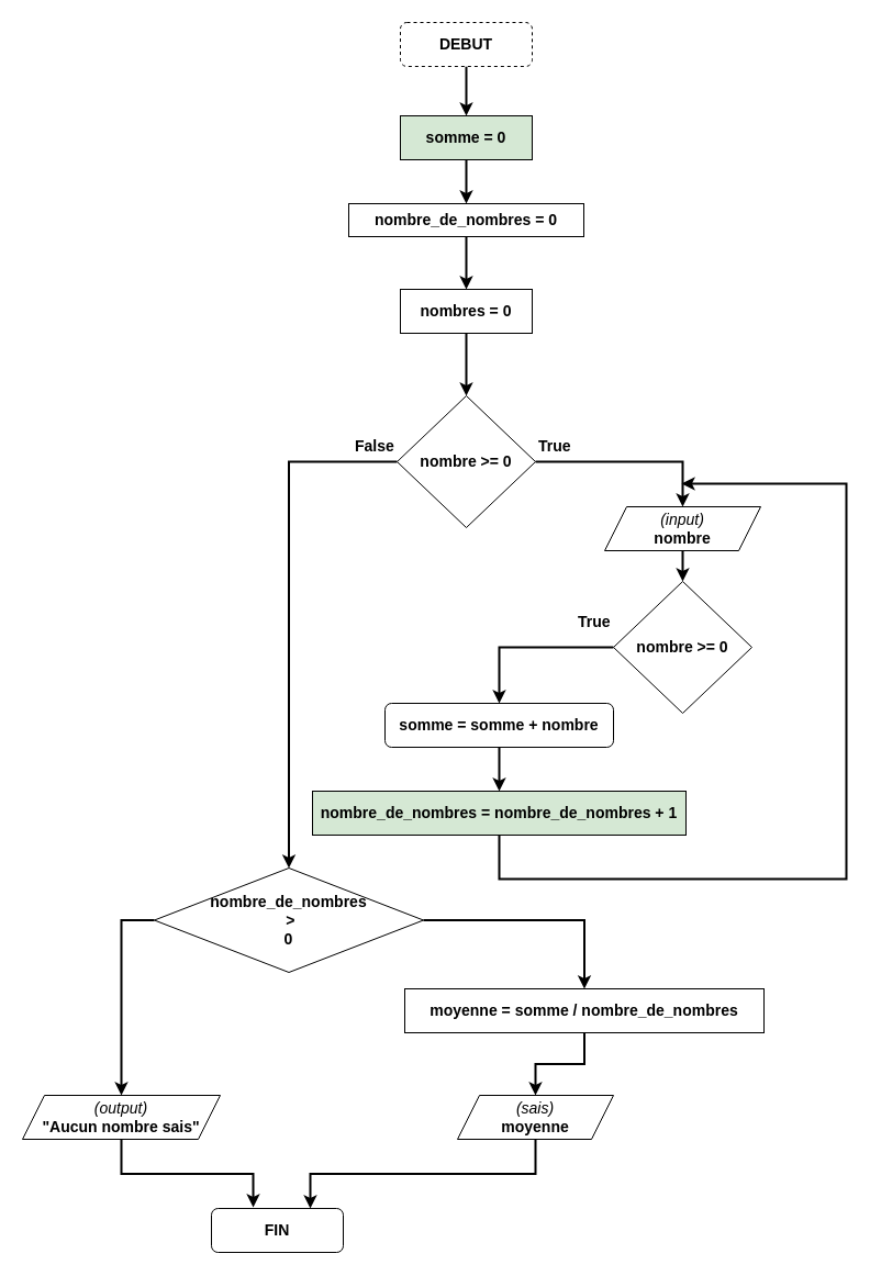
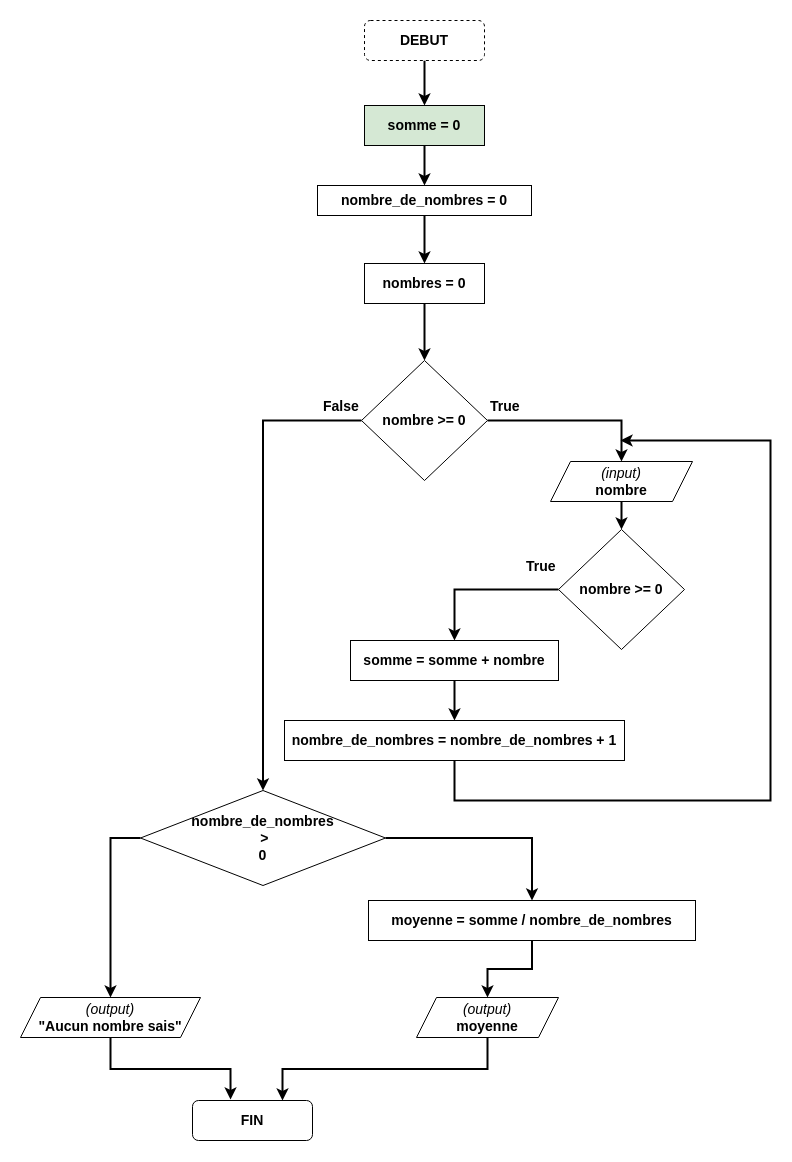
  <mxCell id="0" />
  <mxCell id="1" parent="0" />
  <mxCell id="2" style="edgeStyle=orthogonalEdgeStyle;rounded=0;orthogonalLoop=1;jettySize=auto;html=1;exitX=0.5;exitY=1;exitDx=0;exitDy=0;entryX=0.5;entryY=0;entryDx=0;entryDy=0;strokeWidth=2;" edge="1" parent="1" source="3" target="17"><mxGeometry relative="1" as="geometry" /></mxCell>
  <mxCell id="3" value="&lt;font style=&quot;font-size: 14px;&quot;&gt;&lt;b&gt;DEBUT&lt;/b&gt;&lt;/font&gt;" style="rounded=1;whiteSpace=wrap;html=1;dashed=1;" vertex="1" parent="1"><mxGeometry x="364" y="20" width="120" height="40" as="geometry" /></mxCell>
  <mxCell id="4" value="&lt;font style=&quot;font-size: 14px;&quot;&gt;&lt;b&gt;FIN&lt;/b&gt;&lt;/font&gt;" style="rounded=1;whiteSpace=wrap;html=1;" vertex="1" parent="1"><mxGeometry x="192" y="1100" width="120" height="40" as="geometry" /></mxCell>
  <mxCell id="5" style="edgeStyle=orthogonalEdgeStyle;rounded=0;orthogonalLoop=1;jettySize=auto;html=1;exitX=0.5;exitY=1;exitDx=0;exitDy=0;entryX=0.5;entryY=0;entryDx=0;entryDy=0;strokeWidth=2;fontSize=14;" edge="1" parent="1" source="6" target="8"><mxGeometry relative="1" as="geometry" /></mxCell>
  <mxCell id="6" value="&lt;b&gt;nombre_de_nombres = 0&lt;/b&gt;" style="rounded=0;whiteSpace=wrap;html=1;fontSize=14;" vertex="1" parent="1"><mxGeometry x="317" y="185" width="214" height="30" as="geometry" /></mxCell>
  <mxCell id="7" style="edgeStyle=orthogonalEdgeStyle;rounded=0;orthogonalLoop=1;jettySize=auto;html=1;exitX=0.5;exitY=1;exitDx=0;exitDy=0;entryX=0.5;entryY=0;entryDx=0;entryDy=0;strokeWidth=2;fontSize=14;" edge="1" parent="1" source="8" target="11"><mxGeometry relative="1" as="geometry" /></mxCell>
  <mxCell id="8" value="&lt;b&gt;nombres = 0&lt;/b&gt;" style="rounded=0;whiteSpace=wrap;html=1;fontSize=14;" vertex="1" parent="1"><mxGeometry x="364" y="263" width="120" height="40" as="geometry" /></mxCell>
  <mxCell id="9" style="edgeStyle=orthogonalEdgeStyle;rounded=0;orthogonalLoop=1;jettySize=auto;html=1;exitX=1;exitY=0.5;exitDx=0;exitDy=0;entryX=0.5;entryY=0;entryDx=0;entryDy=0;strokeWidth=2;" edge="1" parent="1" source="11" target="19"><mxGeometry relative="1" as="geometry" /></mxCell>
  <mxCell id="10" style="edgeStyle=orthogonalEdgeStyle;rounded=0;orthogonalLoop=1;jettySize=auto;html=1;exitX=0;exitY=0.5;exitDx=0;exitDy=0;entryX=0.5;entryY=0;entryDx=0;entryDy=0;strokeWidth=2;" edge="1" parent="1" source="11" target="29"><mxGeometry relative="1" as="geometry" /></mxCell>
  <mxCell id="11" value="&lt;b&gt;nombre &amp;gt;= 0&lt;/b&gt;" style="rhombus;whiteSpace=wrap;html=1;fontSize=14;" vertex="1" parent="1"><mxGeometry x="361" y="360" width="126" height="120" as="geometry" /></mxCell>
  <mxCell id="12" style="edgeStyle=orthogonalEdgeStyle;rounded=0;orthogonalLoop=1;jettySize=auto;html=1;exitX=0.5;exitY=1;exitDx=0;exitDy=0;entryX=0.75;entryY=0;entryDx=0;entryDy=0;strokeWidth=2;" edge="1" parent="1" source="13" target="4"><mxGeometry relative="1" as="geometry" /></mxCell>
- <mxCell id="13" value="&lt;i&gt;(sais)&lt;/i&gt;&lt;br&gt;&lt;b&gt;moyenne&lt;/b&gt;" style="shape=parallelogram;perimeter=parallelogramPerimeter;whiteSpace=wrap;html=1;fixedSize=1;fontSize=14;" vertex="1" parent="1"><mxGeometry x="416" y="997" width="142" height="40" as="geometry" /></mxCell>
+ <mxCell id="13" value="&lt;i&gt;(output)&lt;/i&gt;&lt;br&gt;&lt;b&gt;moyenne&lt;/b&gt;" style="shape=parallelogram;perimeter=parallelogramPerimeter;whiteSpace=wrap;html=1;fixedSize=1;fontSize=14;" vertex="1" parent="1"><mxGeometry x="416" y="997" width="142" height="40" as="geometry" /></mxCell>
  <mxCell id="14" value="True" style="text;strokeColor=none;fillColor=none;align=left;verticalAlign=middle;spacingLeft=4;spacingRight=4;overflow=hidden;points=[[0,0.5],[1,0.5]];portConstraint=eastwest;rotatable=0;fontSize=14;fontStyle=1" vertex="1" parent="1"><mxGeometry x="484" y="390" width="80" height="30" as="geometry" /></mxCell>
  <mxCell id="15" value="False" style="text;strokeColor=none;fillColor=none;align=left;verticalAlign=middle;spacingLeft=4;spacingRight=4;overflow=hidden;points=[[0,0.5],[1,0.5]];portConstraint=eastwest;rotatable=0;fontSize=14;fontStyle=1" vertex="1" parent="1"><mxGeometry x="317" y="390" width="80" height="30" as="geometry" /></mxCell>
  <mxCell id="16" style="edgeStyle=orthogonalEdgeStyle;rounded=0;orthogonalLoop=1;jettySize=auto;html=1;exitX=0.5;exitY=1;exitDx=0;exitDy=0;strokeWidth=2;fontSize=14;" edge="1" parent="1" source="17" target="6"><mxGeometry relative="1" as="geometry" /></mxCell>
  <mxCell id="17" value="&lt;b&gt;&lt;font style=&quot;font-size: 14px;&quot;&gt;somme = 0&lt;/font&gt;&lt;/b&gt;" style="rounded=0;whiteSpace=wrap;html=1;fillColor=#d5e8d4;" vertex="1" parent="1"><mxGeometry x="364" y="105" width="120" height="40" as="geometry" /></mxCell>
  <mxCell id="18" style="edgeStyle=orthogonalEdgeStyle;rounded=0;orthogonalLoop=1;jettySize=auto;html=1;exitX=0.5;exitY=1;exitDx=0;exitDy=0;strokeWidth=2;" edge="1" parent="1" source="19" target="21"><mxGeometry relative="1" as="geometry" /></mxCell>
  <mxCell id="19" value="&lt;i&gt;(input)&lt;/i&gt;&lt;br&gt;&lt;b&gt;nombre&lt;/b&gt;" style="shape=parallelogram;perimeter=parallelogramPerimeter;whiteSpace=wrap;html=1;fixedSize=1;fontSize=14;" vertex="1" parent="1"><mxGeometry x="550" y="461" width="142" height="40" as="geometry" /></mxCell>
  <mxCell id="20" style="edgeStyle=orthogonalEdgeStyle;rounded=0;orthogonalLoop=1;jettySize=auto;html=1;exitX=0;exitY=0.5;exitDx=0;exitDy=0;entryX=0.5;entryY=0;entryDx=0;entryDy=0;strokeWidth=2;" edge="1" parent="1" source="21" target="23"><mxGeometry relative="1" as="geometry" /></mxCell>
  <mxCell id="21" value="&lt;b&gt;nombre &amp;gt;= 0&lt;/b&gt;" style="rhombus;whiteSpace=wrap;html=1;fontSize=14;" vertex="1" parent="1"><mxGeometry x="558" y="529" width="126" height="120" as="geometry" /></mxCell>
  <mxCell id="22" style="edgeStyle=orthogonalEdgeStyle;rounded=0;orthogonalLoop=1;jettySize=auto;html=1;exitX=0.5;exitY=1;exitDx=0;exitDy=0;entryX=0.5;entryY=0;entryDx=0;entryDy=0;strokeWidth=2;" edge="1" parent="1" source="23" target="24"><mxGeometry relative="1" as="geometry" /></mxCell>
- <mxCell id="23" value="&lt;b&gt;somme = somme + nombre&lt;/b&gt;" style="whiteSpace=wrap;html=1;fontSize=14;rounded=1;" vertex="1" parent="1"><mxGeometry x="350" y="640" width="208" height="40" as="geometry" /></mxCell>
- <mxCell id="24" value="&lt;b&gt;nombre_de_nombres = nombre_de_nombres + 1&lt;/b&gt;" style="rounded=0;whiteSpace=wrap;html=1;fontSize=14;fillColor=#d5e8d4;" vertex="1" parent="1"><mxGeometry x="284" y="720" width="340" height="40" as="geometry" /></mxCell>
+ <mxCell id="23" value="&lt;b&gt;somme = somme + nombre&lt;/b&gt;" style="rounded=0;whiteSpace=wrap;html=1;fontSize=14;" vertex="1" parent="1"><mxGeometry x="350" y="640" width="208" height="40" as="geometry" /></mxCell>
+ <mxCell id="24" value="&lt;b&gt;nombre_de_nombres = nombre_de_nombres + 1&lt;/b&gt;" style="rounded=0;whiteSpace=wrap;html=1;fontSize=14;" vertex="1" parent="1"><mxGeometry x="284" y="720" width="340" height="40" as="geometry" /></mxCell>
  <mxCell id="25" value="True" style="text;strokeColor=none;fillColor=none;align=left;verticalAlign=middle;spacingLeft=4;spacingRight=4;overflow=hidden;points=[[0,0.5],[1,0.5]];portConstraint=eastwest;rotatable=0;fontSize=14;fontStyle=1" vertex="1" parent="1"><mxGeometry x="520" y="550" width="80" height="30" as="geometry" /></mxCell>
  <mxCell id="26" value="" style="endArrow=classic;html=1;rounded=0;strokeWidth=2;exitX=0.5;exitY=1;exitDx=0;exitDy=0;" edge="1" parent="1" source="24"><mxGeometry width="50" height="50" relative="1" as="geometry"><mxPoint x="400" y="590" as="sourcePoint" /><mxPoint x="620" y="440" as="targetPoint" /><Array as="points"><mxPoint x="454" y="800" /><mxPoint x="770" y="800" /><mxPoint x="770" y="440" /></Array></mxGeometry></mxCell>
  <mxCell id="27" style="edgeStyle=orthogonalEdgeStyle;rounded=0;orthogonalLoop=1;jettySize=auto;html=1;exitX=0;exitY=0.5;exitDx=0;exitDy=0;entryX=0.5;entryY=0;entryDx=0;entryDy=0;strokeWidth=2;" edge="1" parent="1" source="29" target="31"><mxGeometry relative="1" as="geometry" /></mxCell>
  <mxCell id="28" style="edgeStyle=orthogonalEdgeStyle;rounded=0;orthogonalLoop=1;jettySize=auto;html=1;exitX=1;exitY=0.5;exitDx=0;exitDy=0;entryX=0.5;entryY=0;entryDx=0;entryDy=0;strokeWidth=2;" edge="1" parent="1" source="29" target="33"><mxGeometry relative="1" as="geometry" /></mxCell>
  <mxCell id="29" value="&lt;b&gt;nombre_de_nombres&lt;br&gt;&amp;nbsp;&amp;gt; &lt;br&gt;0&lt;/b&gt;" style="rhombus;whiteSpace=wrap;html=1;fontSize=14;" vertex="1" parent="1"><mxGeometry x="140" y="790" width="245" height="95" as="geometry" /></mxCell>
  <mxCell id="30" style="edgeStyle=orthogonalEdgeStyle;rounded=0;orthogonalLoop=1;jettySize=auto;html=1;exitX=0.5;exitY=1;exitDx=0;exitDy=0;entryX=0.317;entryY=-0.025;entryDx=0;entryDy=0;entryPerimeter=0;strokeWidth=2;" edge="1" parent="1" source="31" target="4"><mxGeometry relative="1" as="geometry" /></mxCell>
  <mxCell id="31" value="&lt;i&gt;(output)&lt;/i&gt;&lt;br&gt;&lt;b&gt;&quot;Aucun nombre sais&quot;&lt;/b&gt;" style="shape=parallelogram;perimeter=parallelogramPerimeter;whiteSpace=wrap;html=1;fixedSize=1;fontSize=14;" vertex="1" parent="1"><mxGeometry x="20" y="997" width="180" height="40" as="geometry" /></mxCell>
  <mxCell id="32" style="edgeStyle=orthogonalEdgeStyle;rounded=0;orthogonalLoop=1;jettySize=auto;html=1;exitX=0.5;exitY=1;exitDx=0;exitDy=0;strokeWidth=2;" edge="1" parent="1" source="33" target="13"><mxGeometry relative="1" as="geometry" /></mxCell>
  <mxCell id="33" value="&lt;b&gt;moyenne = somme / nombre_de_nombres&lt;/b&gt;" style="rounded=0;whiteSpace=wrap;html=1;fontSize=14;" vertex="1" parent="1"><mxGeometry x="368" y="900" width="327" height="40" as="geometry" /></mxCell>
